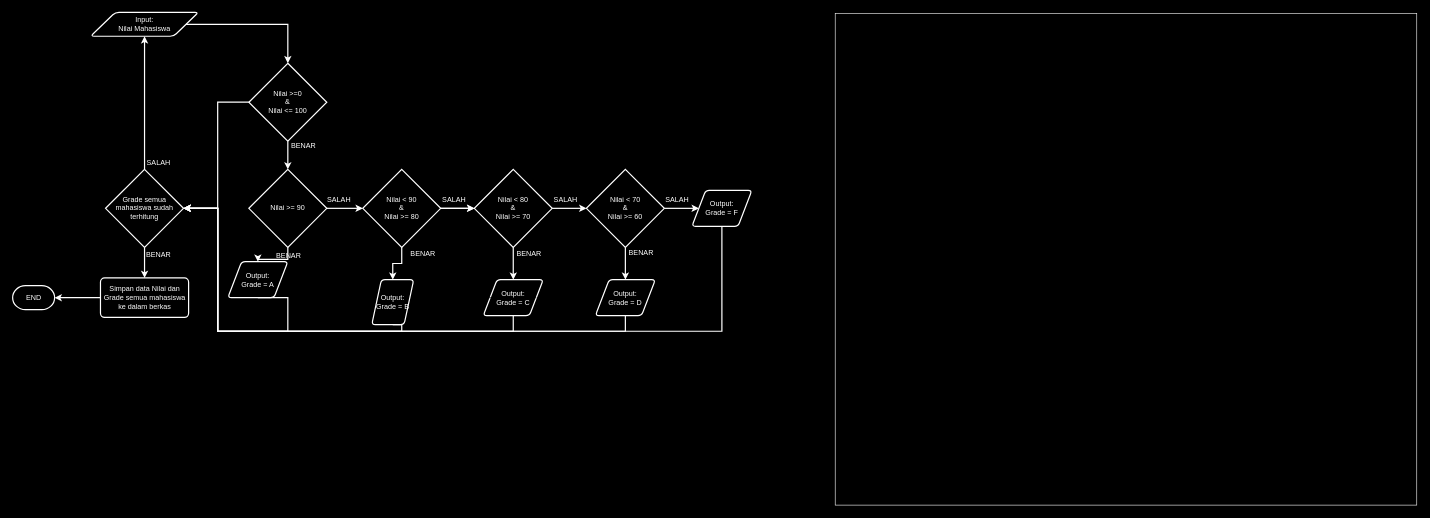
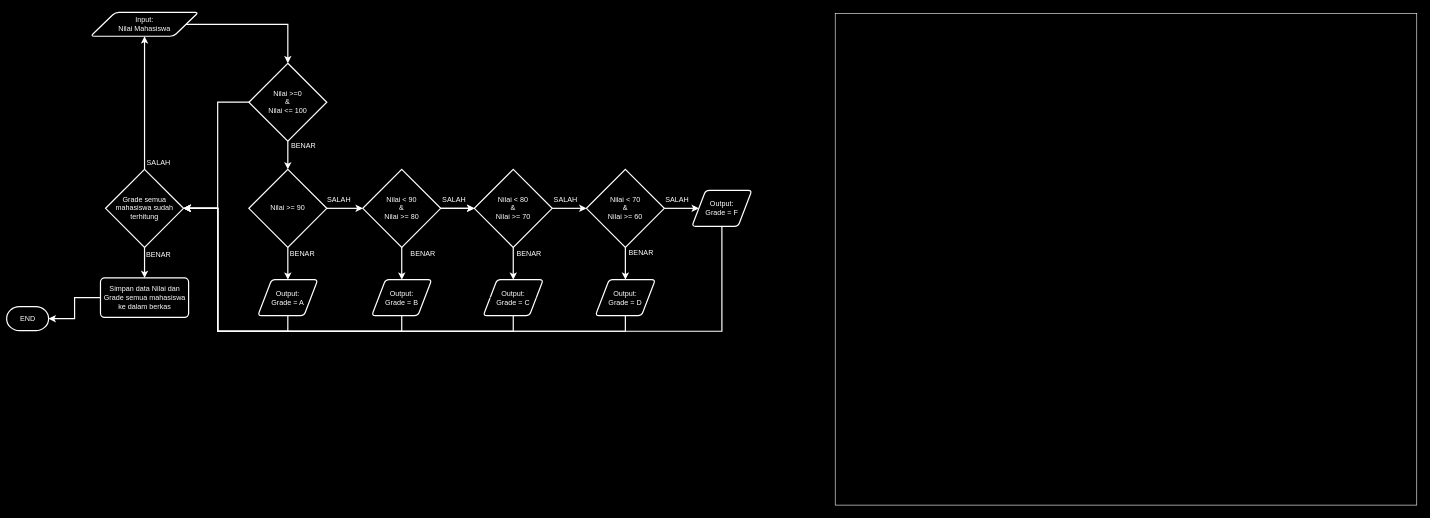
  <mxCell id="0" />
  <mxCell id="1" parent="0" />
  <mxCell id="2" value="" style="rounded=0;whiteSpace=wrap;html=1;strokeColor=#FFFFFF;fillColor=#000000;" parent="1" vertex="1"><mxGeometry x="1392" y="22" width="970" height="820" as="geometry" /></mxCell>
  <mxCell id="3" value="Input:&lt;br&gt;Nilai Mahasiswa" style="shape=parallelogram;html=1;strokeWidth=2;perimeter=parallelogramPerimeter;whiteSpace=wrap;rounded=1;arcSize=12;size=0.23;fillColor=#000000;strokeColor=#FFFFFF;fontColor=#FFFFFF;" parent="1" vertex="1"><mxGeometry x="150" y="20" width="180" height="40" as="geometry" /></mxCell>
  <mxCell id="4" style="edgeStyle=orthogonalEdgeStyle;shape=connector;rounded=0;orthogonalLoop=1;jettySize=auto;html=1;exitX=0;exitY=0.5;exitDx=0;exitDy=0;exitPerimeter=0;entryX=1;entryY=0.5;entryDx=0;entryDy=0;entryPerimeter=0;labelBackgroundColor=default;strokeColor=#FFFFFF;strokeWidth=2;fontFamily=Helvetica;fontSize=12;fontColor=#FFFFFF;endArrow=classic;fillColor=#000000;" edge="1" parent="1" source="5" target="39"><mxGeometry relative="1" as="geometry"><Array as="points"><mxPoint x="362" y="170" /><mxPoint x="362" y="347" /></Array></mxGeometry></mxCell>
  <mxCell id="5" value="Nilai &amp;gt;=0&lt;br&gt;&amp;amp;&lt;br&gt;Nilai &amp;lt;= 100" style="strokeWidth=2;html=1;shape=mxgraph.flowchart.decision;whiteSpace=wrap;fillColor=#000000;strokeColor=#FFFFFF;fontColor=#FFFFFF;" parent="1" vertex="1"><mxGeometry x="414" y="105" width="130" height="130" as="geometry" /></mxCell>
  <mxCell id="6" value="" style="edgeStyle=orthogonalEdgeStyle;rounded=0;orthogonalLoop=1;jettySize=auto;html=1;fontSize=12;fillColor=#000000;strokeColor=#FFFFFF;fontColor=#FFFFFF;strokeWidth=2;" parent="1" source="3" target="5" edge="1"><mxGeometry relative="1" as="geometry" /></mxCell>
  <mxCell id="7" value="Nilai &amp;gt;= 90" style="strokeWidth=2;html=1;shape=mxgraph.flowchart.decision;whiteSpace=wrap;fillColor=#000000;strokeColor=#FFFFFF;fontColor=#FFFFFF;" parent="1" vertex="1"><mxGeometry x="414" y="282" width="130" height="130" as="geometry" /></mxCell>
  <mxCell id="8" value="" style="edgeStyle=orthogonalEdgeStyle;rounded=0;orthogonalLoop=1;jettySize=auto;html=1;fontSize=12;fillColor=#000000;strokeColor=#FFFFFF;fontColor=#FFFFFF;strokeWidth=2;" parent="1" source="5" target="7" edge="1"><mxGeometry relative="1" as="geometry" /></mxCell>
  <mxCell id="9" value="BENAR" style="edgeLabel;html=1;align=center;verticalAlign=middle;resizable=0;points=[];fontSize=12;fillColor=#000000;strokeColor=#FFFFFF;fontColor=#FFFFFF;strokeWidth=2;labelBackgroundColor=none;" parent="8" vertex="1" connectable="0"><mxGeometry x="0.1" y="1" relative="1" as="geometry"><mxPoint x="24" y="-19" as="offset" /></mxGeometry></mxCell>
  <mxCell id="10" style="edgeStyle=orthogonalEdgeStyle;shape=connector;rounded=0;orthogonalLoop=1;jettySize=auto;html=1;exitX=0.5;exitY=1;exitDx=0;exitDy=0;entryX=1;entryY=0.5;entryDx=0;entryDy=0;entryPerimeter=0;labelBackgroundColor=default;strokeColor=#FFFFFF;strokeWidth=2;fontFamily=Helvetica;fontSize=12;fontColor=#FFFFFF;endArrow=classic;fillColor=#000000;" edge="1" parent="1" source="11" target="39"><mxGeometry relative="1" as="geometry"><Array as="points"><mxPoint x="479" y="552" /><mxPoint x="362" y="552" /><mxPoint x="362" y="347" /></Array></mxGeometry></mxCell>
- <mxCell id="11" value="Output:&lt;br&gt;Grade = A" style="shape=parallelogram;html=1;strokeWidth=2;perimeter=parallelogramPerimeter;whiteSpace=wrap;rounded=1;arcSize=12;size=0.23;fillColor=#000000;strokeColor=#FFFFFF;fontColor=#FFFFFF;" parent="1" vertex="1"><mxGeometry x="379" y="436" width="100" height="60" as="geometry" /></mxCell>
+ <mxCell id="11" value="Output:&lt;br&gt;Grade = A" style="shape=parallelogram;html=1;strokeWidth=2;perimeter=parallelogramPerimeter;whiteSpace=wrap;rounded=1;arcSize=12;size=0.23;fillColor=#000000;strokeColor=#FFFFFF;fontColor=#FFFFFF;" parent="1" vertex="1"><mxGeometry x="429" y="466" width="100" height="60" as="geometry" /></mxCell>
  <mxCell id="12" value="" style="edgeStyle=orthogonalEdgeStyle;rounded=0;orthogonalLoop=1;jettySize=auto;html=1;fontSize=12;fillColor=#000000;strokeColor=#FFFFFF;fontColor=#FFFFFF;strokeWidth=2;" parent="1" source="7" target="11" edge="1"><mxGeometry relative="1" as="geometry" /></mxCell>
  <mxCell id="13" value="BENAR" style="edgeLabel;html=1;align=center;verticalAlign=middle;resizable=0;points=[];fontSize=12;fillColor=#000000;strokeColor=#FFFFFF;fontColor=#FFFFFF;strokeWidth=2;labelBackgroundColor=none;" parent="12" vertex="1" connectable="0"><mxGeometry x="-0.083" y="9" relative="1" as="geometry"><mxPoint x="14" y="-15" as="offset" /></mxGeometry></mxCell>
  <mxCell id="14" value="" style="edgeStyle=orthogonalEdgeStyle;shape=connector;rounded=0;orthogonalLoop=1;jettySize=auto;html=1;labelBackgroundColor=default;strokeColor=#FFFFFF;strokeWidth=2;fontFamily=Helvetica;fontSize=12;fontColor=#FFFFFF;endArrow=classic;fillColor=#000000;" edge="1" parent="1" source="15" target="45"><mxGeometry relative="1" as="geometry" /></mxCell>
  <mxCell id="15" value="Nilai &amp;lt; 90&lt;br&gt;&amp;amp;&lt;br&gt;Nilai &amp;gt;= 80" style="strokeWidth=2;html=1;shape=mxgraph.flowchart.decision;whiteSpace=wrap;fillColor=#000000;strokeColor=#FFFFFF;fontColor=#FFFFFF;" parent="1" vertex="1"><mxGeometry x="604" y="282" width="130" height="130" as="geometry" /></mxCell>
  <mxCell id="16" value="" style="edgeStyle=orthogonalEdgeStyle;rounded=0;orthogonalLoop=1;jettySize=auto;html=1;fontSize=12;fillColor=#000000;strokeColor=#FFFFFF;fontColor=#FFFFFF;strokeWidth=2;" parent="1" source="7" target="15" edge="1"><mxGeometry relative="1" as="geometry" /></mxCell>
  <mxCell id="17" value="SALAH" style="edgeLabel;html=1;align=center;verticalAlign=middle;resizable=0;points=[];fontSize=12;fillColor=#000000;strokeColor=#FFFFFF;fontColor=#FFFFFF;strokeWidth=2;labelBackgroundColor=none;" parent="16" vertex="1" connectable="0"><mxGeometry x="0.527" relative="1" as="geometry"><mxPoint x="-27" y="-15" as="offset" /></mxGeometry></mxCell>
  <mxCell id="18" value="" style="edgeStyle=orthogonalEdgeStyle;rounded=0;orthogonalLoop=1;jettySize=auto;html=1;fontSize=12;fillColor=#000000;strokeColor=#FFFFFF;fontColor=#FFFFFF;strokeWidth=2;" parent="1" source="15" target="42" edge="1"><mxGeometry relative="1" as="geometry" /></mxCell>
  <mxCell id="19" value="SALAH" style="edgeLabel;html=1;align=center;verticalAlign=middle;resizable=0;points=[];fontSize=12;fillColor=#000000;strokeColor=#FFFFFF;fontColor=#FFFFFF;strokeWidth=2;labelBackgroundColor=none;" parent="18" vertex="1" connectable="0"><mxGeometry x="-0.659" y="-5" relative="1" as="geometry"><mxPoint x="11" y="-20" as="offset" /></mxGeometry></mxCell>
  <mxCell id="20" style="edgeStyle=orthogonalEdgeStyle;rounded=0;orthogonalLoop=1;jettySize=auto;html=1;exitX=1;exitY=0.5;exitDx=0;exitDy=0;" edge="1" parent="1" source="45"><mxGeometry relative="1" as="geometry"><mxPoint x="944" y="523.174" as="targetPoint" /></mxGeometry></mxCell>
  <mxCell id="21" style="edgeStyle=orthogonalEdgeStyle;shape=connector;rounded=0;orthogonalLoop=1;jettySize=auto;html=1;exitX=0.5;exitY=1;exitDx=0;exitDy=0;entryX=1;entryY=0.5;entryDx=0;entryDy=0;entryPerimeter=0;labelBackgroundColor=default;strokeColor=#FFFFFF;strokeWidth=2;fontFamily=Helvetica;fontSize=12;fontColor=#FFFFFF;endArrow=classic;fillColor=#000000;" edge="1" parent="1" source="22" target="39"><mxGeometry relative="1" as="geometry"><Array as="points"><mxPoint x="855" y="552" /><mxPoint x="362" y="552" /><mxPoint x="362" y="347" /></Array></mxGeometry></mxCell>
  <mxCell id="22" value="Output:&lt;br&gt;Grade = C" style="shape=parallelogram;html=1;strokeWidth=2;perimeter=parallelogramPerimeter;whiteSpace=wrap;rounded=1;arcSize=12;size=0.23;fillColor=#000000;strokeColor=#FFFFFF;fontColor=#FFFFFF;" parent="1" vertex="1"><mxGeometry x="805" y="466" width="100" height="60" as="geometry" /></mxCell>
  <mxCell id="23" value="" style="edgeStyle=orthogonalEdgeStyle;rounded=0;orthogonalLoop=1;jettySize=auto;html=1;fontSize=12;fillColor=#000000;strokeColor=#FFFFFF;fontColor=#FFFFFF;strokeWidth=2;" parent="1" source="42" target="22" edge="1"><mxGeometry relative="1" as="geometry" /></mxCell>
  <mxCell id="24" value="BENAR" style="edgeLabel;html=1;align=center;verticalAlign=middle;resizable=0;points=[];fontSize=12;fillColor=#000000;strokeColor=#FFFFFF;fontColor=#FFFFFF;strokeWidth=2;labelBackgroundColor=none;" parent="23" vertex="1" connectable="0"><mxGeometry x="-0.041" y="3" relative="1" as="geometry"><mxPoint x="22" y="-16" as="offset" /></mxGeometry></mxCell>
  <mxCell id="25" value="" style="edgeStyle=orthogonalEdgeStyle;shape=connector;rounded=0;orthogonalLoop=1;jettySize=auto;html=1;labelBackgroundColor=default;strokeColor=#FFFFFF;strokeWidth=2;fontFamily=Helvetica;fontSize=12;fontColor=#FFFFFF;endArrow=classic;fillColor=#000000;" edge="1" parent="1" source="26" target="34"><mxGeometry relative="1" as="geometry" /></mxCell>
  <mxCell id="26" value="Nilai &amp;lt; 70&lt;br&gt;&amp;amp;&lt;br&gt;Nilai &amp;gt;= 60" style="strokeWidth=2;html=1;shape=mxgraph.flowchart.decision;whiteSpace=wrap;fillColor=#000000;strokeColor=#FFFFFF;fontColor=#FFFFFF;" parent="1" vertex="1"><mxGeometry x="977" y="282" width="130" height="130" as="geometry" /></mxCell>
  <mxCell id="27" value="" style="edgeStyle=orthogonalEdgeStyle;rounded=0;orthogonalLoop=1;jettySize=auto;html=1;fontSize=12;fillColor=#000000;strokeColor=#FFFFFF;fontColor=#FFFFFF;strokeWidth=2;" parent="1" source="42" target="26" edge="1"><mxGeometry relative="1" as="geometry" /></mxCell>
  <mxCell id="28" value="SALAH" style="edgeLabel;html=1;align=center;verticalAlign=middle;resizable=0;points=[];fontSize=12;fillColor=#000000;strokeColor=#FFFFFF;fontColor=#FFFFFF;strokeWidth=2;labelBackgroundColor=none;" parent="27" vertex="1" connectable="0"><mxGeometry x="-0.521" y="1" relative="1" as="geometry"><mxPoint x="7" y="-14" as="offset" /></mxGeometry></mxCell>
  <mxCell id="29" style="edgeStyle=orthogonalEdgeStyle;shape=connector;rounded=0;orthogonalLoop=1;jettySize=auto;html=1;exitX=0.5;exitY=1;exitDx=0;exitDy=0;entryX=1;entryY=0.5;entryDx=0;entryDy=0;entryPerimeter=0;labelBackgroundColor=default;strokeColor=#FFFFFF;strokeWidth=2;fontFamily=Helvetica;fontSize=12;fontColor=#FFFFFF;endArrow=classic;fillColor=#000000;" edge="1" parent="1" source="30" target="39"><mxGeometry relative="1" as="geometry"><Array as="points"><mxPoint x="1042" y="552" /><mxPoint x="362" y="552" /><mxPoint x="362" y="347" /></Array></mxGeometry></mxCell>
  <mxCell id="30" value="Output:&lt;br&gt;Grade = D" style="shape=parallelogram;html=1;strokeWidth=2;perimeter=parallelogramPerimeter;whiteSpace=wrap;rounded=1;arcSize=12;size=0.23;fillColor=#000000;strokeColor=#FFFFFF;fontColor=#FFFFFF;" parent="1" vertex="1"><mxGeometry x="992" y="466" width="100" height="60" as="geometry" /></mxCell>
  <mxCell id="31" value="" style="edgeStyle=orthogonalEdgeStyle;rounded=0;orthogonalLoop=1;jettySize=auto;html=1;fontSize=12;fillColor=#000000;strokeColor=#FFFFFF;fontColor=#FFFFFF;strokeWidth=2;" parent="1" source="26" target="30" edge="1"><mxGeometry relative="1" as="geometry" /></mxCell>
  <mxCell id="32" value="BENAR" style="edgeLabel;html=1;align=center;verticalAlign=middle;resizable=0;points=[];fontSize=12;fillColor=#000000;strokeColor=#FFFFFF;fontColor=#FFFFFF;strokeWidth=2;labelBackgroundColor=none;" parent="31" vertex="1" connectable="0"><mxGeometry x="-0.219" y="-4" relative="1" as="geometry"><mxPoint x="29" y="-12" as="offset" /></mxGeometry></mxCell>
  <mxCell id="33" style="edgeStyle=orthogonalEdgeStyle;shape=connector;rounded=0;orthogonalLoop=1;jettySize=auto;html=1;exitX=0.5;exitY=1;exitDx=0;exitDy=0;entryX=1;entryY=0.5;entryDx=0;entryDy=0;entryPerimeter=0;labelBackgroundColor=default;strokeColor=#FFFFFF;strokeWidth=2;fontFamily=Helvetica;fontSize=12;fontColor=#FFFFFF;endArrow=classic;fillColor=#000000;" edge="1" parent="1" source="34" target="39"><mxGeometry relative="1" as="geometry"><Array as="points"><mxPoint x="1203" y="552" /><mxPoint x="362" y="552" /><mxPoint x="362" y="347" /></Array></mxGeometry></mxCell>
  <mxCell id="34" value="Output:&lt;br&gt;Grade = F" style="shape=parallelogram;html=1;strokeWidth=2;perimeter=parallelogramPerimeter;whiteSpace=wrap;rounded=1;arcSize=12;size=0.23;fillColor=#000000;strokeColor=#FFFFFF;fontColor=#FFFFFF;" parent="1" vertex="1"><mxGeometry x="1153" y="317" width="100" height="60" as="geometry" /></mxCell>
  <mxCell id="35" value="" style="edgeStyle=orthogonalEdgeStyle;shape=connector;rounded=0;orthogonalLoop=1;jettySize=auto;html=1;labelBackgroundColor=default;strokeColor=#FFFFFF;strokeWidth=2;fontFamily=Helvetica;fontSize=12;fontColor=#FFFFFF;endArrow=classic;fillColor=#000000;" edge="1" parent="1" source="39" target="3"><mxGeometry relative="1" as="geometry" /></mxCell>
  <mxCell id="36" value="SALAH" style="edgeLabel;html=1;align=center;verticalAlign=middle;resizable=0;points=[];fontSize=12;fontFamily=Helvetica;fontColor=#FFFFFF;fillColor=#000000;strokeColor=#FFFFFF;labelBackgroundColor=none;strokeWidth=2;" vertex="1" connectable="0" parent="35"><mxGeometry x="-0.136" y="2" relative="1" as="geometry"><mxPoint x="24" y="85" as="offset" /></mxGeometry></mxCell>
  <mxCell id="37" value="" style="edgeStyle=orthogonalEdgeStyle;shape=connector;rounded=0;orthogonalLoop=1;jettySize=auto;html=1;labelBackgroundColor=default;strokeColor=#FFFFFF;strokeWidth=2;fontFamily=Helvetica;fontSize=12;fontColor=#FFFFFF;endArrow=classic;fillColor=#000000;" edge="1" parent="1" source="39" target="49"><mxGeometry relative="1" as="geometry" /></mxCell>
  <mxCell id="38" value="BENAR" style="edgeLabel;html=1;align=center;verticalAlign=middle;resizable=0;points=[];fontSize=12;fontFamily=Helvetica;fontColor=#FFFFFF;fillColor=#000000;strokeColor=#FFFFFF;labelBackgroundColor=none;strokeWidth=2;" vertex="1" connectable="0" parent="37"><mxGeometry x="-0.735" y="-2" relative="1" as="geometry"><mxPoint x="24" y="4" as="offset" /></mxGeometry></mxCell>
  <mxCell id="39" value="Grade semua mahasiswa sudah terhitung" style="strokeWidth=2;html=1;shape=mxgraph.flowchart.decision;whiteSpace=wrap;fillColor=#000000;strokeColor=#FFFFFF;fontColor=#FFFFFF;" vertex="1" parent="1"><mxGeometry x="175" y="282" width="130" height="130" as="geometry" /></mxCell>
  <mxCell id="40" value="" style="edgeStyle=orthogonalEdgeStyle;rounded=0;orthogonalLoop=1;jettySize=auto;html=1;fontSize=12;fillColor=#000000;strokeColor=#FFFFFF;fontColor=#FFFFFF;strokeWidth=2;" edge="1" parent="1" source="15" target="42"><mxGeometry relative="1" as="geometry"><mxPoint x="734" y="347" as="sourcePoint" /><mxPoint x="974" y="367" as="targetPoint" /></mxGeometry></mxCell>
  <mxCell id="41" value="BENAR" style="edgeLabel;html=1;align=center;verticalAlign=middle;resizable=0;points=[];fontSize=12;fillColor=#000000;strokeColor=#FFFFFF;fontColor=#FFFFFF;strokeWidth=2;labelBackgroundColor=none;" vertex="1" connectable="0" parent="40"><mxGeometry x="-0.041" y="3" relative="1" as="geometry"><mxPoint x="-58" y="78" as="offset" /></mxGeometry></mxCell>
  <mxCell id="42" value="Nilai &amp;lt; 80&lt;br&gt;&amp;amp;&lt;br&gt;Nilai &amp;gt;= 70" style="strokeWidth=2;html=1;shape=mxgraph.flowchart.decision;whiteSpace=wrap;fillColor=#000000;strokeColor=#FFFFFF;fontColor=#FFFFFF;" parent="1" vertex="1"><mxGeometry x="790" y="282" width="130" height="130" as="geometry" /></mxCell>
  <mxCell id="43" value="" style="edgeStyle=orthogonalEdgeStyle;rounded=0;orthogonalLoop=1;jettySize=auto;html=1;exitX=1;exitY=0.5;exitDx=0;exitDy=0;" edge="1" parent="1" source="22" target="45"><mxGeometry relative="1" as="geometry"><mxPoint x="944" y="523.174" as="targetPoint" /><mxPoint x="652" y="682" as="sourcePoint" /></mxGeometry></mxCell>
  <mxCell id="44" style="edgeStyle=orthogonalEdgeStyle;shape=connector;rounded=0;orthogonalLoop=1;jettySize=auto;html=1;exitX=0.5;exitY=1;exitDx=0;exitDy=0;entryX=1;entryY=0.5;entryDx=0;entryDy=0;entryPerimeter=0;labelBackgroundColor=default;strokeColor=#FFFFFF;strokeWidth=2;fontFamily=Helvetica;fontSize=12;fontColor=#FFFFFF;endArrow=classic;fillColor=#000000;" edge="1" parent="1" source="45" target="39"><mxGeometry relative="1" as="geometry"><Array as="points"><mxPoint x="669" y="552" /><mxPoint x="362" y="552" /><mxPoint x="362" y="347" /></Array></mxGeometry></mxCell>
- <mxCell id="45" value="Output:&lt;br&gt;Grade = B" style="shape=parallelogram;html=1;strokeWidth=2;perimeter=parallelogramPerimeter;whiteSpace=wrap;rounded=1;arcSize=12;size=0.23;fillColor=#000000;strokeColor=#FFFFFF;fontColor=#FFFFFF;" parent="1" vertex="1"><mxGeometry x="619" y="466" width="70" height="75" as="geometry" /></mxCell>
+ <mxCell id="45" value="Output:&lt;br&gt;Grade = B" style="shape=parallelogram;html=1;strokeWidth=2;perimeter=parallelogramPerimeter;whiteSpace=wrap;rounded=1;arcSize=12;size=0.23;fillColor=#000000;strokeColor=#FFFFFF;fontColor=#FFFFFF;" parent="1" vertex="1"><mxGeometry x="619" y="466" width="100" height="60" as="geometry" /></mxCell>
  <mxCell id="46" value="SALAH" style="edgeLabel;html=1;align=center;verticalAlign=middle;resizable=0;points=[];fontSize=12;fillColor=#000000;strokeColor=#FFFFFF;fontColor=#FFFFFF;strokeWidth=2;labelBackgroundColor=none;" vertex="1" connectable="0" parent="1"><mxGeometry x="1127.003" y="332" as="geometry" /></mxCell>
- <mxCell id="47" value="END" style="strokeWidth=2;html=1;shape=mxgraph.flowchart.terminator;fillColor=#000000;fontColor=#FFFFFF;strokeColor=#FFFFFF;" vertex="1" parent="1"><mxGeometry x="20" y="476" width="70" height="40" as="geometry" /></mxCell>
+ <mxCell id="47" value="END" style="strokeWidth=2;html=1;shape=mxgraph.flowchart.terminator;fillColor=#000000;fontColor=#FFFFFF;strokeColor=#FFFFFF;" vertex="1" parent="1"><mxGeometry x="10" y="511" width="70" height="40" as="geometry" /></mxCell>
  <mxCell id="48" value="" style="edgeStyle=orthogonalEdgeStyle;shape=connector;rounded=0;orthogonalLoop=1;jettySize=auto;html=1;labelBackgroundColor=default;strokeColor=#FFFFFF;strokeWidth=2;fontFamily=Helvetica;fontSize=12;fontColor=#FFFFFF;endArrow=classic;fillColor=#000000;" edge="1" parent="1" source="49" target="47"><mxGeometry relative="1" as="geometry" /></mxCell>
  <mxCell id="49" value="Simpan data Nilai dan Grade semua mahasiswa ke dalam berkas" style="rounded=1;whiteSpace=wrap;html=1;absoluteArcSize=1;arcSize=14;strokeWidth=2;fontFamily=Helvetica;fontSize=12;fontColor=#FFFFFF;fillColor=#000000;strokeColor=#FFFFFF;" vertex="1" parent="1"><mxGeometry x="166.5" y="463" width="147" height="66" as="geometry" /></mxCell>
